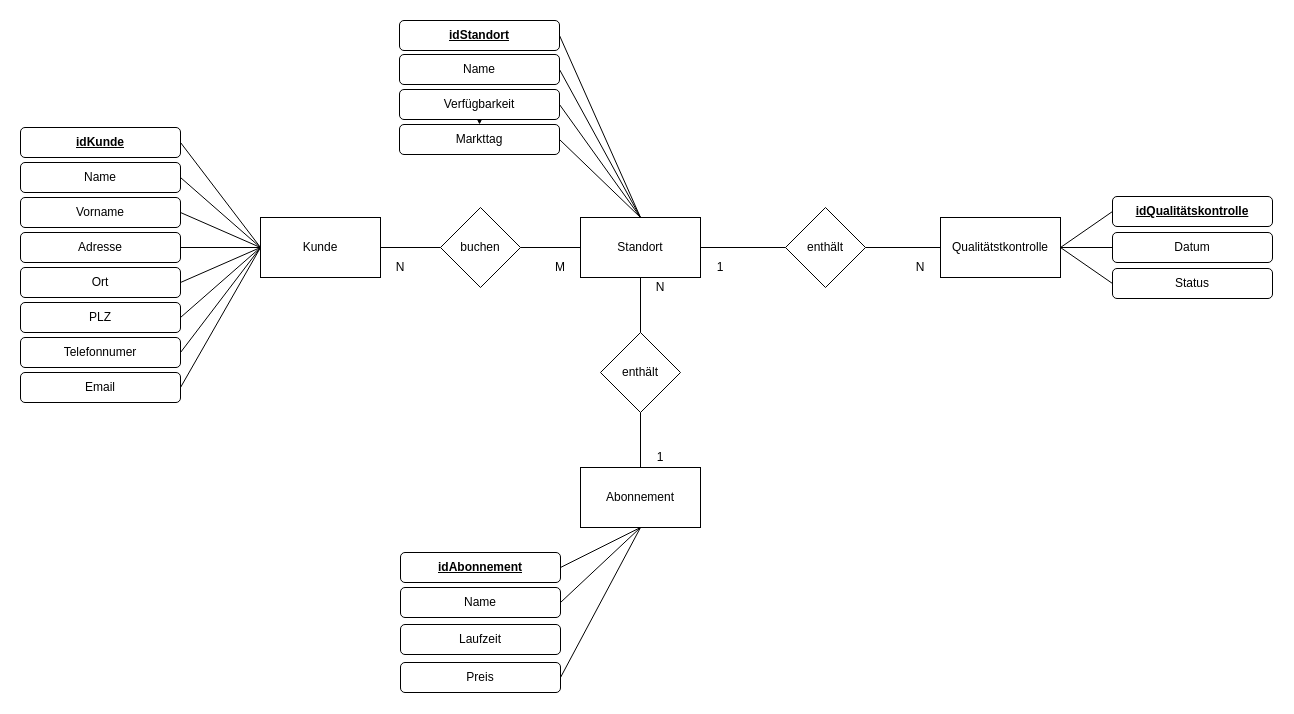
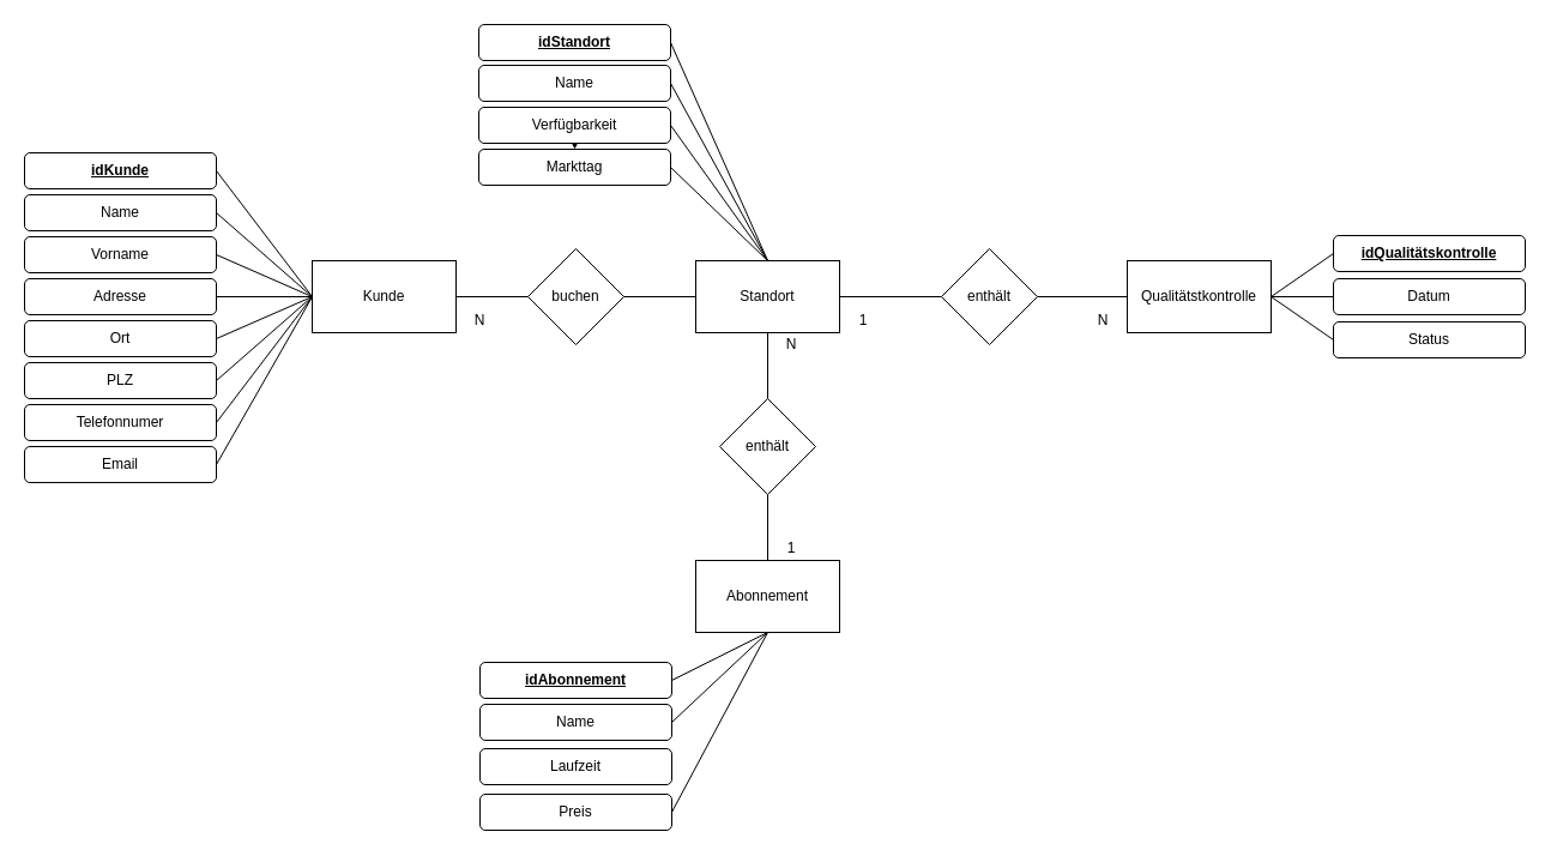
  <mxCell id="0" />
  <mxCell id="1" parent="0" />
  <mxCell id="2" value="Kunde" style="rounded=0;whiteSpace=wrap;html=1;" parent="1" vertex="1"><mxGeometry x="260" y="217" width="120" height="60" as="geometry" /></mxCell>
  <mxCell id="3" value="&lt;b&gt;&lt;u&gt;idKunde&lt;/u&gt;&lt;/b&gt;" style="rounded=1;whiteSpace=wrap;html=1;" parent="1" vertex="1"><mxGeometry x="20" y="127" width="160" height="30" as="geometry" /></mxCell>
  <mxCell id="4" value="Name" style="rounded=1;whiteSpace=wrap;html=1;" parent="1" vertex="1"><mxGeometry x="20" y="162" width="160" height="30" as="geometry" /></mxCell>
  <mxCell id="5" value="Vorname" style="rounded=1;whiteSpace=wrap;html=1;" parent="1" vertex="1"><mxGeometry x="20" y="197" width="160" height="30" as="geometry" /></mxCell>
  <mxCell id="6" value="Adresse" style="rounded=1;whiteSpace=wrap;html=1;" parent="1" vertex="1"><mxGeometry x="20" y="232" width="160" height="30" as="geometry" /></mxCell>
  <mxCell id="7" value="Ort" style="rounded=1;whiteSpace=wrap;html=1;" parent="1" vertex="1"><mxGeometry x="20" y="267" width="160" height="30" as="geometry" /></mxCell>
  <mxCell id="8" value="PLZ" style="rounded=1;whiteSpace=wrap;html=1;" parent="1" vertex="1"><mxGeometry x="20" y="302" width="160" height="30" as="geometry" /></mxCell>
  <mxCell id="9" value="Telefonnumer" style="rounded=1;whiteSpace=wrap;html=1;" parent="1" vertex="1"><mxGeometry x="20" y="337" width="160" height="30" as="geometry" /></mxCell>
  <mxCell id="10" value="Email" style="rounded=1;whiteSpace=wrap;html=1;" parent="1" vertex="1"><mxGeometry x="20" y="372" width="160" height="30" as="geometry" /></mxCell>
  <mxCell id="11" value="" style="endArrow=none;html=1;exitX=1;exitY=0.5;exitDx=0;exitDy=0;entryX=0;entryY=0.5;entryDx=0;entryDy=0;" parent="1" source="3" target="2" edge="1"><mxGeometry width="50" height="50" relative="1" as="geometry"><mxPoint x="300" y="277" as="sourcePoint" /><mxPoint x="350" y="227" as="targetPoint" /><Array as="points" /></mxGeometry></mxCell>
  <mxCell id="12" value="" style="shape=partialRectangle;whiteSpace=wrap;html=1;bottom=0;right=0;fillColor=none;" parent="1" vertex="1"><mxGeometry x="260" y="217" width="120" height="60" as="geometry" /></mxCell>
  <mxCell id="13" value="" style="shape=partialRectangle;whiteSpace=wrap;html=1;bottom=0;right=0;fillColor=none;" parent="1" vertex="1"><mxGeometry x="260" y="217" width="120" height="60" as="geometry" /></mxCell>
  <mxCell id="14" value="" style="endArrow=none;html=1;exitX=0;exitY=0.5;exitDx=0;exitDy=0;entryX=1;entryY=0.5;entryDx=0;entryDy=0;" parent="1" source="13" target="4" edge="1"><mxGeometry width="50" height="50" relative="1" as="geometry"><mxPoint x="300" y="277" as="sourcePoint" /><mxPoint x="350" y="227" as="targetPoint" /></mxGeometry></mxCell>
  <mxCell id="15" value="" style="endArrow=none;html=1;exitX=1;exitY=0.5;exitDx=0;exitDy=0;entryX=0;entryY=0.5;entryDx=0;entryDy=0;" parent="1" source="5" target="13" edge="1"><mxGeometry width="50" height="50" relative="1" as="geometry"><mxPoint x="300" y="277" as="sourcePoint" /><mxPoint x="260" y="257" as="targetPoint" /></mxGeometry></mxCell>
  <mxCell id="16" value="" style="endArrow=none;html=1;exitX=1;exitY=0.5;exitDx=0;exitDy=0;entryX=0;entryY=0.5;entryDx=0;entryDy=0;" parent="1" source="6" target="13" edge="1"><mxGeometry width="50" height="50" relative="1" as="geometry"><mxPoint x="300" y="277" as="sourcePoint" /><mxPoint x="350" y="227" as="targetPoint" /></mxGeometry></mxCell>
  <mxCell id="17" value="" style="endArrow=none;html=1;entryX=0;entryY=0.5;entryDx=0;entryDy=0;exitX=1;exitY=0.5;exitDx=0;exitDy=0;" parent="1" source="7" target="13" edge="1"><mxGeometry width="50" height="50" relative="1" as="geometry"><mxPoint x="300" y="277" as="sourcePoint" /><mxPoint x="350" y="227" as="targetPoint" /></mxGeometry></mxCell>
  <mxCell id="18" value="" style="endArrow=none;html=1;exitX=1;exitY=0.5;exitDx=0;exitDy=0;" parent="1" source="8" edge="1"><mxGeometry width="50" height="50" relative="1" as="geometry"><mxPoint x="300" y="377" as="sourcePoint" /><mxPoint x="260" y="247" as="targetPoint" /></mxGeometry></mxCell>
  <mxCell id="19" value="" style="endArrow=none;html=1;exitX=1;exitY=0.5;exitDx=0;exitDy=0;entryX=0;entryY=0.5;entryDx=0;entryDy=0;" parent="1" source="9" target="13" edge="1"><mxGeometry width="50" height="50" relative="1" as="geometry"><mxPoint x="300" y="377" as="sourcePoint" /><mxPoint x="350" y="327" as="targetPoint" /></mxGeometry></mxCell>
  <mxCell id="20" value="" style="endArrow=none;html=1;entryX=0;entryY=0.5;entryDx=0;entryDy=0;exitX=1;exitY=0.5;exitDx=0;exitDy=0;" parent="1" source="10" target="13" edge="1"><mxGeometry width="50" height="50" relative="1" as="geometry"><mxPoint x="300" y="377" as="sourcePoint" /><mxPoint x="350" y="327" as="targetPoint" /></mxGeometry></mxCell>
  <mxCell id="21" value="buchen" style="rhombus;whiteSpace=wrap;html=1;" parent="1" vertex="1"><mxGeometry x="440" y="207" width="80" height="80" as="geometry" /></mxCell>
  <mxCell id="22" value="" style="endArrow=none;html=1;exitX=1;exitY=0.5;exitDx=0;exitDy=0;entryX=0;entryY=0.5;entryDx=0;entryDy=0;" parent="1" source="13" target="21" edge="1"><mxGeometry width="50" height="50" relative="1" as="geometry"><mxPoint x="690" y="377" as="sourcePoint" /><mxPoint x="740" y="327" as="targetPoint" /></mxGeometry></mxCell>
  <mxCell id="23" value="Standort" style="rounded=0;whiteSpace=wrap;html=1;" parent="1" vertex="1"><mxGeometry x="580" y="217" width="120" height="60" as="geometry" /></mxCell>
  <mxCell id="24" value="" style="endArrow=none;html=1;exitX=1;exitY=0.5;exitDx=0;exitDy=0;entryX=0;entryY=0.5;entryDx=0;entryDy=0;" parent="1" source="21" target="23" edge="1"><mxGeometry width="50" height="50" relative="1" as="geometry"><mxPoint x="690" y="377" as="sourcePoint" /><mxPoint x="740" y="327" as="targetPoint" /></mxGeometry></mxCell>
  <mxCell id="25" value="enthält" style="rhombus;whiteSpace=wrap;html=1;" parent="1" vertex="1"><mxGeometry x="600" y="332" width="80" height="80" as="geometry" /></mxCell>
  <mxCell id="26" value="" style="endArrow=none;html=1;exitX=0.5;exitY=0;exitDx=0;exitDy=0;entryX=0.5;entryY=1;entryDx=0;entryDy=0;" parent="1" source="25" target="23" edge="1"><mxGeometry width="50" height="50" relative="1" as="geometry"><mxPoint x="690" y="377" as="sourcePoint" /><mxPoint x="740" y="327" as="targetPoint" /></mxGeometry></mxCell>
  <mxCell id="27" value="Abonnement" style="rounded=0;whiteSpace=wrap;html=1;" parent="1" vertex="1"><mxGeometry x="580" y="467" width="120" height="60" as="geometry" /></mxCell>
  <mxCell id="28" value="" style="endArrow=none;html=1;exitX=0.5;exitY=1;exitDx=0;exitDy=0;entryX=0.5;entryY=0;entryDx=0;entryDy=0;" parent="1" source="25" target="27" edge="1"><mxGeometry width="50" height="50" relative="1" as="geometry"><mxPoint x="690" y="377" as="sourcePoint" /><mxPoint x="740" y="327" as="targetPoint" /></mxGeometry></mxCell>
  <mxCell id="29" value="Name" style="rounded=1;whiteSpace=wrap;html=1;" parent="1" vertex="1"><mxGeometry x="400" y="587" width="160" height="30" as="geometry" /></mxCell>
  <mxCell id="30" value="&lt;b&gt;&lt;u&gt;idAbonnement&lt;/u&gt;&lt;/b&gt;" style="rounded=1;whiteSpace=wrap;html=1;" parent="1" vertex="1"><mxGeometry x="400" y="552" width="160" height="30" as="geometry" /></mxCell>
  <mxCell id="31" value="Laufzeit" style="rounded=1;whiteSpace=wrap;html=1;" parent="1" vertex="1"><mxGeometry x="400" y="624" width="160" height="30" as="geometry" /></mxCell>
  <mxCell id="32" value="" style="endArrow=none;html=1;entryX=0.5;entryY=1;entryDx=0;entryDy=0;" parent="1" target="27" edge="1"><mxGeometry width="50" height="50" relative="1" as="geometry"><mxPoint x="560" y="567" as="sourcePoint" /><mxPoint x="700" y="527" as="targetPoint" /></mxGeometry></mxCell>
  <mxCell id="33" value="" style="endArrow=none;html=1;exitX=1;exitY=0.5;exitDx=0;exitDy=0;" parent="1" source="29" edge="1"><mxGeometry width="50" height="50" relative="1" as="geometry"><mxPoint x="650" y="577" as="sourcePoint" /><mxPoint x="640" y="527" as="targetPoint" /></mxGeometry></mxCell>
  <mxCell id="34" value="enthält" style="rhombus;whiteSpace=wrap;html=1;" parent="1" vertex="1"><mxGeometry x="785" y="207" width="80" height="80" as="geometry" /></mxCell>
  <mxCell id="35" value="" style="endArrow=none;html=1;exitX=1;exitY=0.5;exitDx=0;exitDy=0;entryX=0;entryY=0.5;entryDx=0;entryDy=0;" parent="1" source="23" target="34" edge="1"><mxGeometry width="50" height="50" relative="1" as="geometry"><mxPoint x="870" y="377" as="sourcePoint" /><mxPoint x="920" y="327" as="targetPoint" /></mxGeometry></mxCell>
  <mxCell id="36" value="Qualitätstkontrolle" style="rounded=0;whiteSpace=wrap;html=1;" parent="1" vertex="1"><mxGeometry x="940" y="217" width="120" height="60" as="geometry" /></mxCell>
  <mxCell id="37" value="" style="endArrow=none;html=1;exitX=1;exitY=0.5;exitDx=0;exitDy=0;entryX=0;entryY=0.5;entryDx=0;entryDy=0;" parent="1" source="34" target="36" edge="1"><mxGeometry width="50" height="50" relative="1" as="geometry"><mxPoint x="870" y="277" as="sourcePoint" /><mxPoint x="920" y="227" as="targetPoint" /></mxGeometry></mxCell>
  <mxCell id="38" value="&lt;b&gt;&lt;u&gt;idQualitätskontrolle&lt;/u&gt;&lt;/b&gt;" style="rounded=1;whiteSpace=wrap;html=1;" parent="1" vertex="1"><mxGeometry x="1112" y="196" width="160" height="30" as="geometry" /></mxCell>
  <mxCell id="39" value="Datum" style="rounded=1;whiteSpace=wrap;html=1;" parent="1" vertex="1"><mxGeometry x="1112" y="232" width="160" height="30" as="geometry" /></mxCell>
  <mxCell id="40" value="" style="endArrow=none;html=1;entryX=0;entryY=0.5;entryDx=0;entryDy=0;exitX=1;exitY=0.5;exitDx=0;exitDy=0;" parent="1" source="36" target="38" edge="1"><mxGeometry width="50" height="50" relative="1" as="geometry"><mxPoint x="870" y="407" as="sourcePoint" /><mxPoint x="920" y="357" as="targetPoint" /></mxGeometry></mxCell>
  <mxCell id="41" value="" style="endArrow=none;html=1;entryX=0;entryY=0.5;entryDx=0;entryDy=0;exitX=1;exitY=0.5;exitDx=0;exitDy=0;" parent="1" source="36" target="39" edge="1"><mxGeometry width="50" height="50" relative="1" as="geometry"><mxPoint x="1060" y="327" as="sourcePoint" /><mxPoint x="1110" y="277" as="targetPoint" /></mxGeometry></mxCell>
  <mxCell id="42" value="N" style="text;html=1;strokeColor=none;fillColor=none;align=center;verticalAlign=middle;whiteSpace=wrap;rounded=0;" parent="1" vertex="1"><mxGeometry x="380" y="257" width="40" height="20" as="geometry" /></mxCell>
- <mxCell id="43" value="M" style="text;html=1;strokeColor=none;fillColor=none;align=center;verticalAlign=middle;whiteSpace=wrap;rounded=0;" parent="1" vertex="1"><mxGeometry x="540" y="257" width="40" height="20" as="geometry" /></mxCell>
  <mxCell id="44" value="1" style="text;html=1;strokeColor=none;fillColor=none;align=center;verticalAlign=middle;whiteSpace=wrap;rounded=0;" parent="1" vertex="1"><mxGeometry x="700" y="257" width="40" height="20" as="geometry" /></mxCell>
  <mxCell id="45" value="N" style="text;html=1;strokeColor=none;fillColor=none;align=center;verticalAlign=middle;whiteSpace=wrap;rounded=0;" parent="1" vertex="1"><mxGeometry x="900" y="257" width="40" height="20" as="geometry" /></mxCell>
  <mxCell id="46" value="N" style="text;html=1;strokeColor=none;fillColor=none;align=center;verticalAlign=middle;whiteSpace=wrap;rounded=0;" parent="1" vertex="1"><mxGeometry x="640" y="277" width="40" height="20" as="geometry" /></mxCell>
  <mxCell id="47" value="1" style="text;html=1;strokeColor=none;fillColor=none;align=center;verticalAlign=middle;whiteSpace=wrap;rounded=0;" parent="1" vertex="1"><mxGeometry x="640" y="447" width="40" height="20" as="geometry" /></mxCell>
  <mxCell id="48" value="Status" style="rounded=1;whiteSpace=wrap;html=1;" parent="1" vertex="1"><mxGeometry x="1112" y="268" width="160" height="30" as="geometry" /></mxCell>
  <mxCell id="49" value="" style="endArrow=none;html=1;entryX=0;entryY=0.5;entryDx=0;entryDy=0;exitX=1;exitY=0.5;exitDx=0;exitDy=0;" parent="1" source="36" target="48" edge="1"><mxGeometry width="50" height="50" relative="1" as="geometry"><mxPoint x="1030" y="397" as="sourcePoint" /><mxPoint x="1080" y="347" as="targetPoint" /></mxGeometry></mxCell>
  <mxCell id="50" value="Preis" style="rounded=1;whiteSpace=wrap;html=1;" parent="1" vertex="1"><mxGeometry x="400" y="662" width="160" height="30" as="geometry" /></mxCell>
  <mxCell id="51" value="" style="endArrow=none;html=1;exitX=1;exitY=0.5;exitDx=0;exitDy=0;" parent="1" source="50" edge="1"><mxGeometry width="50" height="50" relative="1" as="geometry"><mxPoint x="570" y="647" as="sourcePoint" /><mxPoint x="640" y="527" as="targetPoint" /></mxGeometry></mxCell>
  <mxCell id="52" value="&lt;b&gt;&lt;u&gt;idStandort&lt;/u&gt;&lt;/b&gt;" style="rounded=1;whiteSpace=wrap;html=1;" parent="1" vertex="1"><mxGeometry x="399" y="20" width="160" height="30" as="geometry" /></mxCell>
  <mxCell id="53" value="Name" style="rounded=1;whiteSpace=wrap;html=1;" parent="1" vertex="1"><mxGeometry x="399" y="54" width="160" height="30" as="geometry" /></mxCell>
  <mxCell id="54" value="" style="edgeStyle=none;rounded=0;orthogonalLoop=1;jettySize=auto;html=1;" edge="1" parent="1" source="55" target="56"><mxGeometry relative="1" as="geometry" /></mxCell>
  <mxCell id="55" value="Verfügbarkeit" style="rounded=1;whiteSpace=wrap;html=1;" parent="1" vertex="1"><mxGeometry x="399" y="89" width="160" height="30" as="geometry" /></mxCell>
  <mxCell id="56" value="Markttag" style="rounded=1;whiteSpace=wrap;html=1;" parent="1" vertex="1"><mxGeometry x="399" y="124" width="160" height="30" as="geometry" /></mxCell>
  <mxCell id="57" value="" style="endArrow=none;html=1;entryX=1;entryY=0.5;entryDx=0;entryDy=0;exitX=0.5;exitY=0;exitDx=0;exitDy=0;" parent="1" source="23" target="52" edge="1"><mxGeometry width="50" height="50" relative="1" as="geometry"><mxPoint x="570" y="177" as="sourcePoint" /><mxPoint x="620" y="127" as="targetPoint" /></mxGeometry></mxCell>
  <mxCell id="58" value="" style="endArrow=none;html=1;exitX=0.5;exitY=0;exitDx=0;exitDy=0;entryX=1;entryY=0.5;entryDx=0;entryDy=0;" parent="1" source="23" target="53" edge="1"><mxGeometry width="50" height="50" relative="1" as="geometry"><mxPoint x="570" y="177" as="sourcePoint" /><mxPoint x="690" y="76" as="targetPoint" /></mxGeometry></mxCell>
  <mxCell id="59" value="" style="endArrow=none;html=1;entryX=1;entryY=0.5;entryDx=0;entryDy=0;exitX=0.5;exitY=0;exitDx=0;exitDy=0;" parent="1" source="23" target="55" edge="1"><mxGeometry width="50" height="50" relative="1" as="geometry"><mxPoint x="570" y="177" as="sourcePoint" /><mxPoint x="620" y="127" as="targetPoint" /></mxGeometry></mxCell>
  <mxCell id="60" value="" style="endArrow=none;html=1;entryX=1;entryY=0.5;entryDx=0;entryDy=0;exitX=0.5;exitY=0;exitDx=0;exitDy=0;" parent="1" source="23" target="56" edge="1"><mxGeometry width="50" height="50" relative="1" as="geometry"><mxPoint x="658" y="200" as="sourcePoint" /><mxPoint x="638" y="120" as="targetPoint" /></mxGeometry></mxCell>
